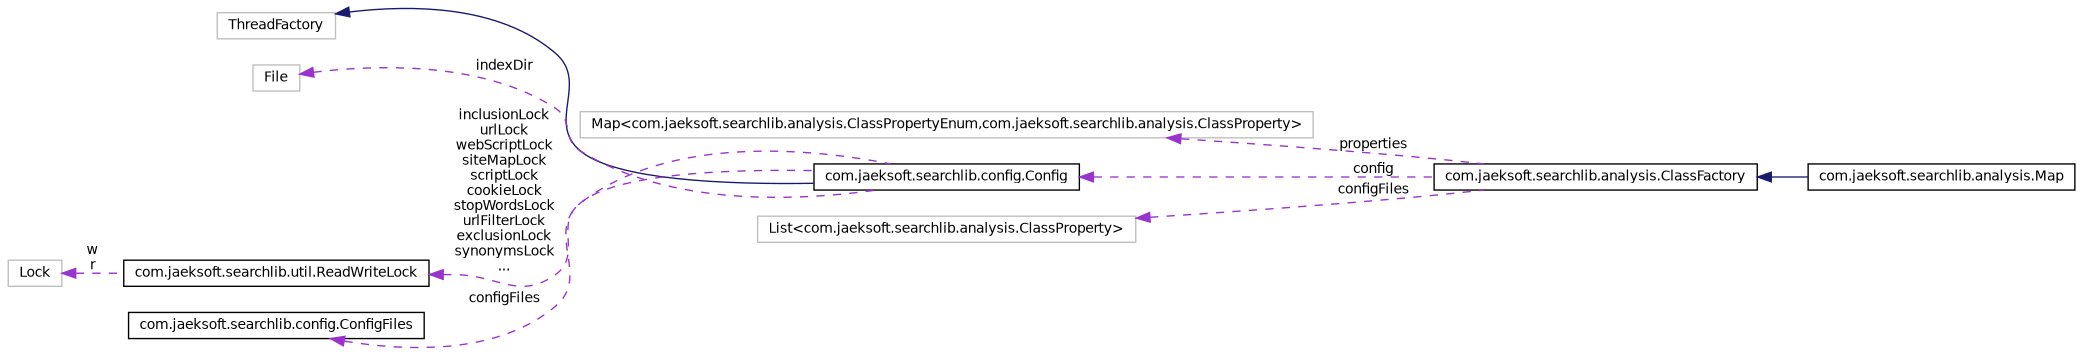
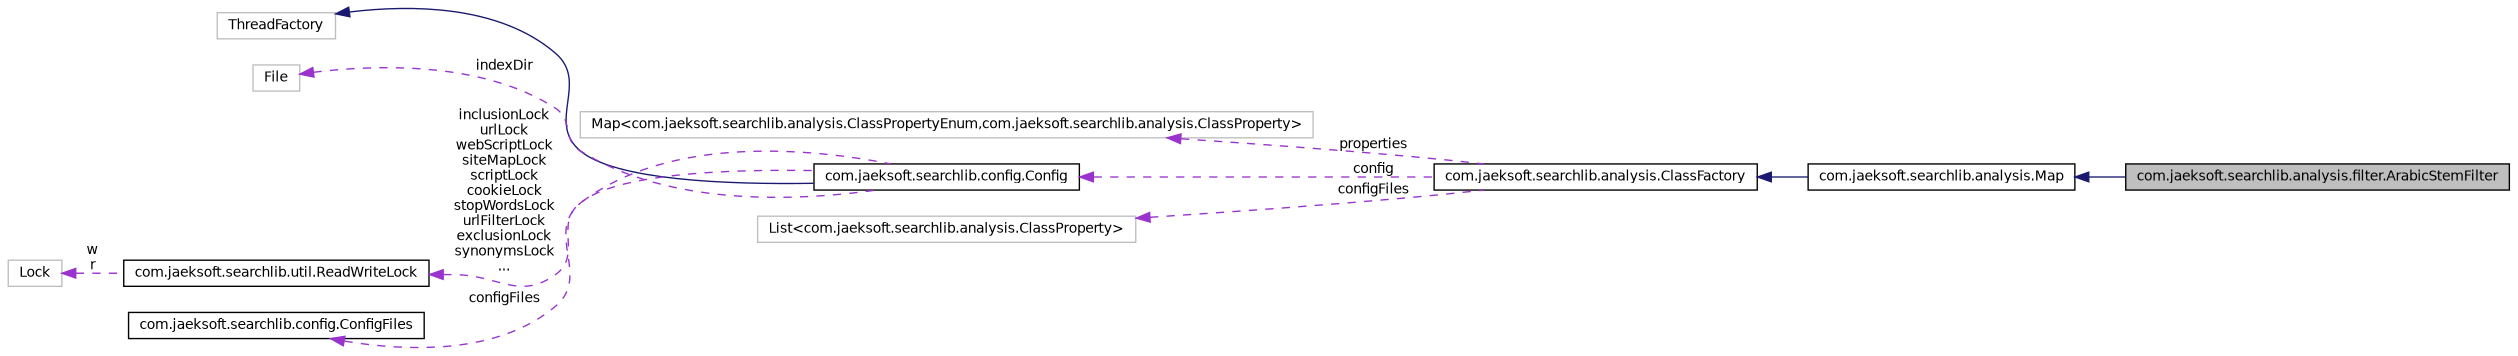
  digraph {
    rankdir=LR
    node [color=black fillcolor=white fontname=Helvetica fontsize=10 shape=record style=filled]
    edge [color=darkorchid3 dir=back fontname=Helvetica fontsize=10 labelfontname=Helvetica labelfontsize=10 style=dashed]
+   n1 [fillcolor=grey75 fontcolor=black height=0.2 label="com.jaeksoft.searchlib.analysis.filter.ArabicStemFilter" width=0.4]
    n2 [height=0.2 label="com.jaeksoft.searchlib.analysis.Map" width=0.4]
    n3 [height=0.2 label="com.jaeksoft.searchlib.analysis.ClassFactory" width=0.4]
    n4 [color=grey75 height=0.2 label="Map\<com.jaeksoft.searchlib.analysis.ClassPropertyEnum,com.jaeksoft.searchlib.analysis.ClassProperty\>" width=0.4]
    n5 [height=0.2 label="com.jaeksoft.searchlib.config.Config" width=0.4]
    n6 [color=grey75 height=0.2 label=ThreadFactory width=0.4]
    n7 [color=grey75 height=0.2 label=File width=0.4]
    n8 [height=0.2 label="com.jaeksoft.searchlib.util.ReadWriteLock" width=0.4]
    n9 [color=grey75 height=0.2 label=Lock width=0.4]
    n10 [height=0.2 label="com.jaeksoft.searchlib.config.ConfigFiles" width=0.4]
    n11 [color=grey75 height=0.2 label="List\<com.jaeksoft.searchlib.analysis.ClassProperty\>" width=0.4]
+   n2 -> n1 [color=midnightblue style=solid]
    n3 -> n2 [color=midnightblue style=solid]
    n4 -> n3 [label=properties]
    n5 -> n3 [label=config]
    n6 -> n5 [color=midnightblue style=solid]
    n7 -> n5 [label=indexDir]
    n8 -> n5 [label="inclusionLock\nurlLock\nwebScriptLock\nsiteMapLock\nscriptLock\ncookieLock\nstopWordsLock\nurlFilterLock\nexclusionLock\nsynonymsLock\n..."]
    n9 -> n8 [label="w\nr"]
    n10 -> n5 [label=configFiles]
    n11 -> n3 [label=configFiles]
  }
